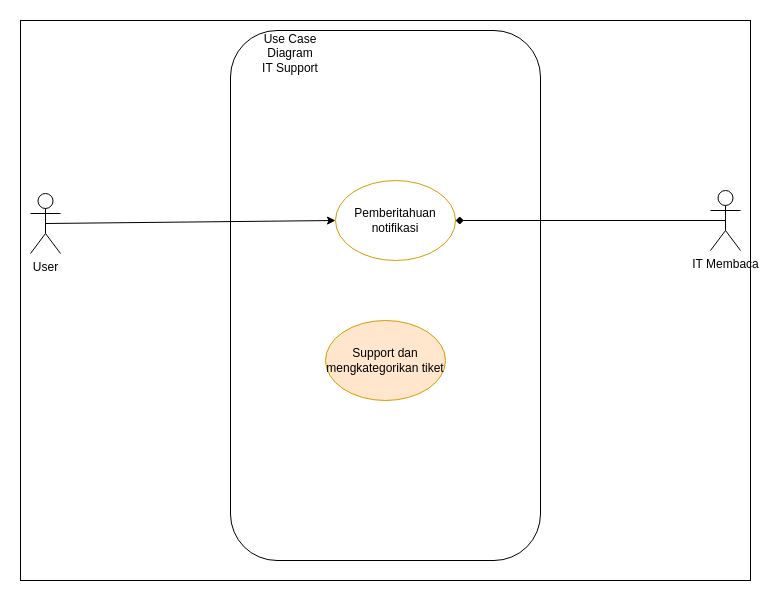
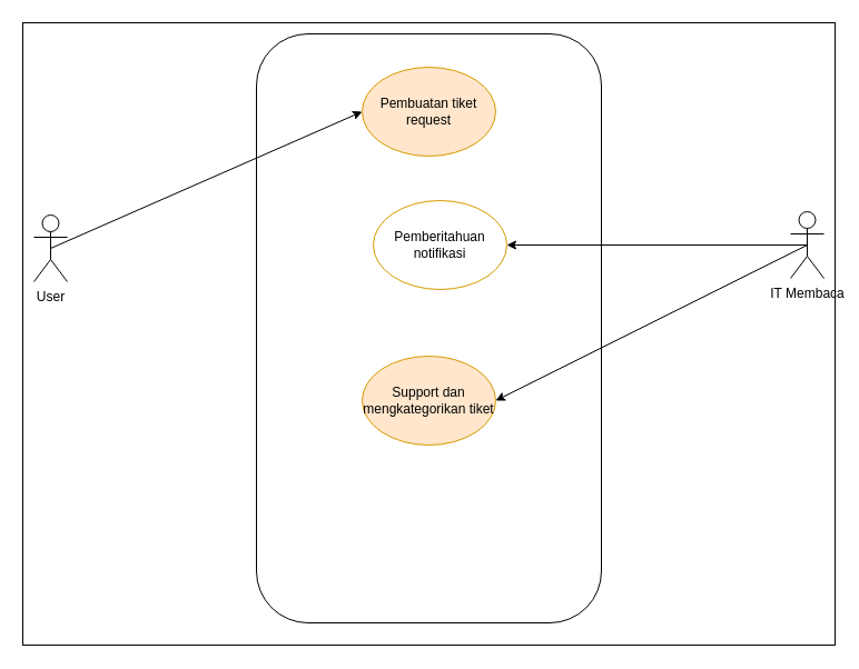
  <mxCell id="0" />
  <mxCell id="1" parent="0" />
  <mxCell id="2" value="" style="rounded=0;whiteSpace=wrap;html=1;movable=1;resizable=1;rotatable=1;deletable=1;editable=1;locked=0;connectable=1;" vertex="1" parent="1"><mxGeometry x="20" y="20" width="730" height="560" as="geometry" /></mxCell>
  <mxCell id="3" value="User" style="shape=umlActor;verticalLabelPosition=bottom;verticalAlign=top;html=1;outlineConnect=0;" vertex="1" parent="1"><mxGeometry x="30" y="193" width="30" height="60" as="geometry" /></mxCell>
  <mxCell id="4" value="IT Membaca" style="shape=umlActor;verticalLabelPosition=bottom;verticalAlign=top;html=1;outlineConnect=0;" vertex="1" parent="1"><mxGeometry x="710" y="190" width="30" height="60" as="geometry" /></mxCell>
  <mxCell id="5" value="" style="rounded=1;whiteSpace=wrap;html=1;" vertex="1" parent="1"><mxGeometry x="230" y="30" width="310" height="530" as="geometry" /></mxCell>
+ <mxCell id="6" value="Pembuatan tiket request" style="ellipse;whiteSpace=wrap;html=1;fillColor=#ffe6cc;strokeColor=#d79b00;" vertex="1" parent="1"><mxGeometry x="325" y="60" width="120" height="80" as="geometry" /></mxCell>
+ <mxCell id="7" style="rounded=0;orthogonalLoop=1;jettySize=auto;html=1;exitX=0.5;exitY=0.5;exitDx=0;exitDy=0;exitPerimeter=0;entryX=0;entryY=0.5;entryDx=0;entryDy=0;" edge="1" parent="1" source="3" target="6"><mxGeometry relative="1" as="geometry" /></mxCell>
  <mxCell id="8" value="Support dan mengkategorikan tiket" style="ellipse;whiteSpace=wrap;html=1;fillColor=#ffe6cc;strokeColor=#d79b00;" vertex="1" parent="1"><mxGeometry x="325" y="320" width="120" height="80" as="geometry" /></mxCell>
+ <mxCell id="9" style="rounded=0;orthogonalLoop=1;jettySize=auto;html=1;exitX=0.5;exitY=0.5;exitDx=0;exitDy=0;exitPerimeter=0;entryX=1;entryY=0.5;entryDx=0;entryDy=0;" edge="1" parent="1" source="4" target="8"><mxGeometry relative="1" as="geometry" /></mxCell>
  <mxCell id="10" value="Pemberitahuan notifikasi" style="ellipse;whiteSpace=wrap;html=1;fillColor=#ffffff;strokeColor=#d79b00;" vertex="1" parent="1"><mxGeometry x="335" y="180" width="120" height="80" as="geometry" /></mxCell>
- <mxCell id="11" style="rounded=0;orthogonalLoop=1;jettySize=auto;html=1;exitX=0.5;exitY=0.5;exitDx=0;exitDy=0;exitPerimeter=0;entryX=1;entryY=0.5;entryDx=0;entryDy=0;endArrow=diamond;" edge="1" parent="1" source="4" target="10"><mxGeometry relative="1" as="geometry" /></mxCell>
- <mxCell id="12" style="edgeStyle=none;rounded=0;orthogonalLoop=1;jettySize=auto;html=1;exitX=0.5;exitY=0.5;exitDx=0;exitDy=0;exitPerimeter=0;entryX=0;entryY=0.5;entryDx=0;entryDy=0;" edge="1" parent="1" source="3" target="10"><mxGeometry relative="1" as="geometry" /></mxCell>
- <mxCell id="13" value="Use Case Diagram IT Support" style="text;strokeColor=none;align=center;fillColor=none;html=1;verticalAlign=middle;whiteSpace=wrap;rounded=0;" vertex="1" parent="1"><mxGeometry x="260" y="38" width="60" height="30" as="geometry" /></mxCell>
+ <mxCell id="11" style="rounded=0;orthogonalLoop=1;jettySize=auto;html=1;exitX=0.5;exitY=0.5;exitDx=0;exitDy=0;exitPerimeter=0;entryX=1;entryY=0.5;entryDx=0;entryDy=0;" edge="1" parent="1" source="4" target="10"><mxGeometry relative="1" as="geometry" /></mxCell>
